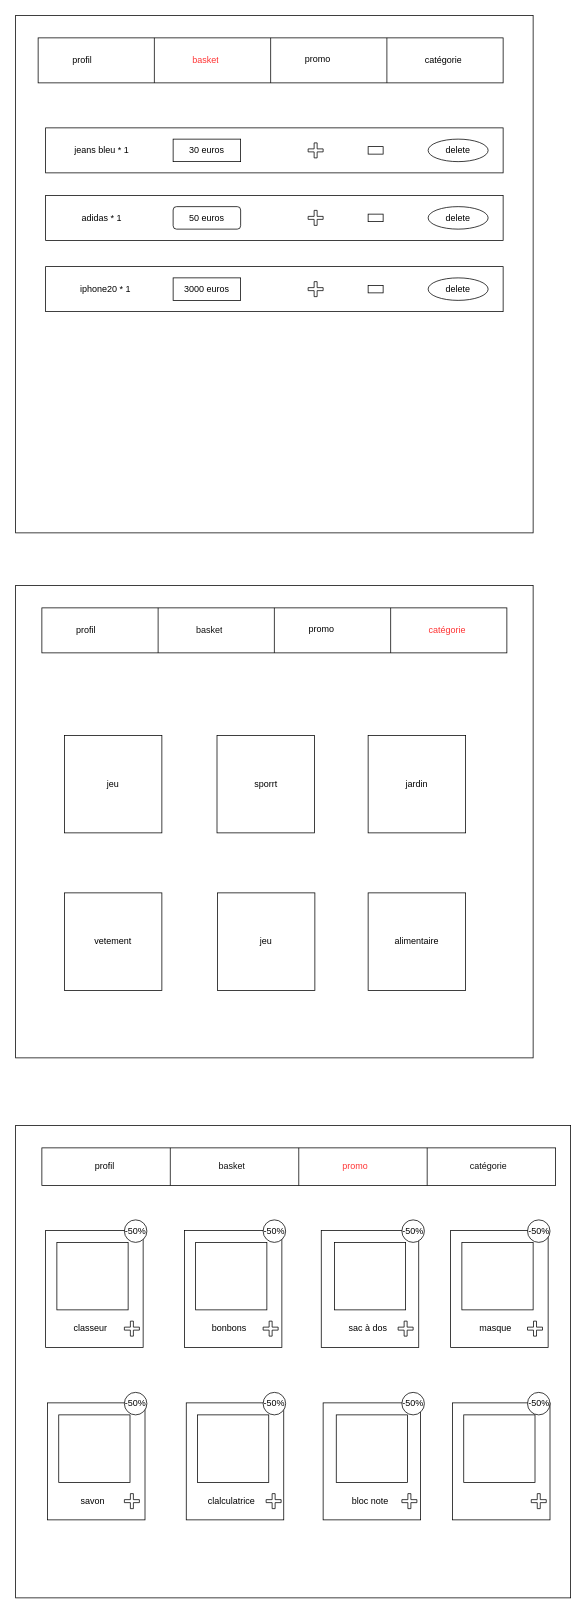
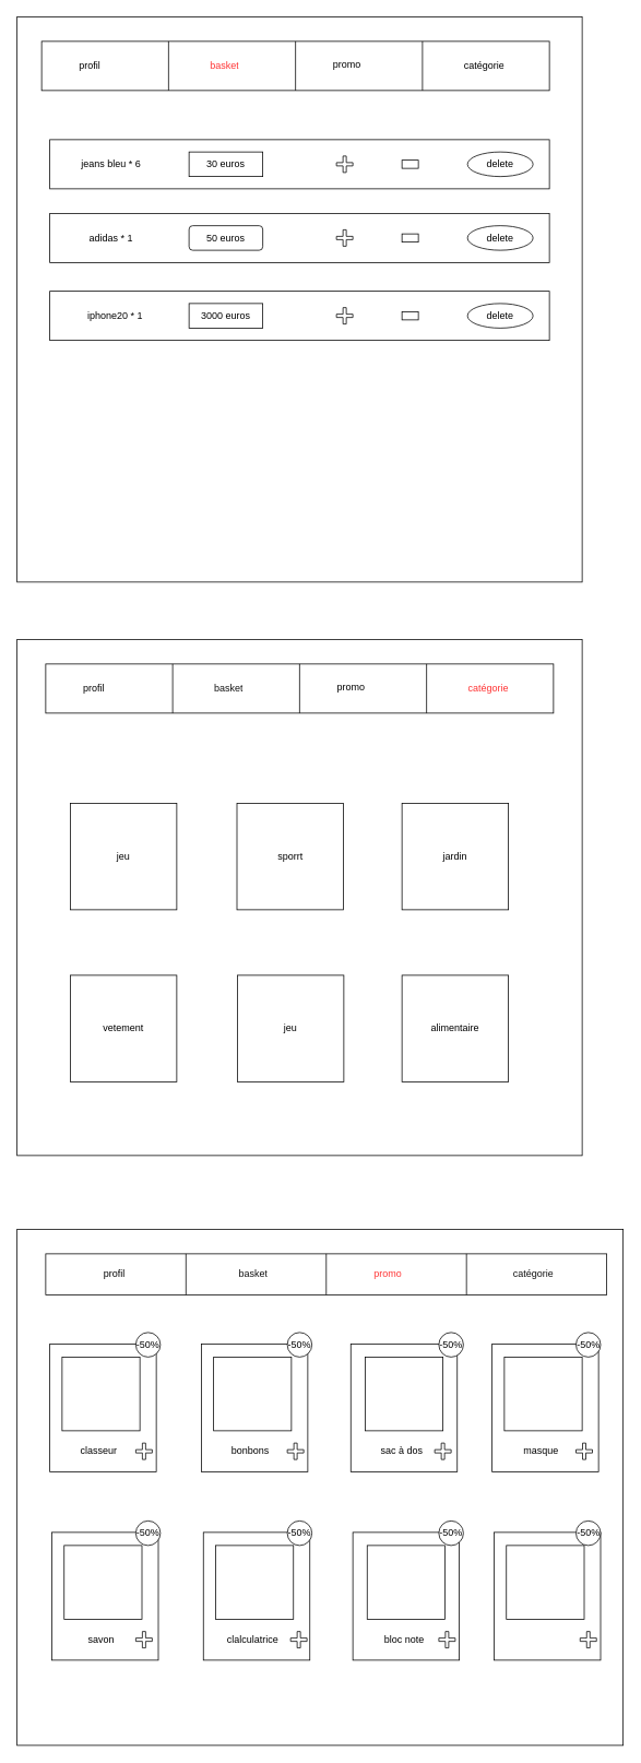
  <mxCell id="0" />
  <mxCell id="1" parent="0" />
  <mxCell id="2" value="" style="whiteSpace=wrap;html=1;aspect=fixed;" vertex="1" parent="1"><mxGeometry x="20" y="20" width="690" height="690" as="geometry" /></mxCell>
  <mxCell id="3" value="" style="rounded=0;whiteSpace=wrap;html=1;" vertex="1" parent="1"><mxGeometry x="50" y="50" width="620" height="60" as="geometry" /></mxCell>
  <mxCell id="4" value="" style="endArrow=none;html=1;rounded=0;entryX=0.25;entryY=0;entryDx=0;entryDy=0;exitX=0.25;exitY=1;exitDx=0;exitDy=0;" edge="1" parent="1" source="3" target="3"><mxGeometry width="50" height="50" relative="1" as="geometry"><mxPoint x="360" y="330" as="sourcePoint" /><mxPoint x="410" y="280" as="targetPoint" /></mxGeometry></mxCell>
  <mxCell id="5" value="" style="endArrow=none;html=1;rounded=0;entryX=0.5;entryY=0;entryDx=0;entryDy=0;" edge="1" parent="1" target="3"><mxGeometry width="50" height="50" relative="1" as="geometry"><mxPoint x="360" y="110" as="sourcePoint" /><mxPoint x="410" y="280" as="targetPoint" /></mxGeometry></mxCell>
  <mxCell id="6" value="" style="endArrow=none;html=1;rounded=0;entryX=0.75;entryY=0;entryDx=0;entryDy=0;exitX=0.75;exitY=1;exitDx=0;exitDy=0;" edge="1" parent="1" source="3" target="3"><mxGeometry width="50" height="50" relative="1" as="geometry"><mxPoint x="360" y="330" as="sourcePoint" /><mxPoint x="410" y="280" as="targetPoint" /></mxGeometry></mxCell>
  <mxCell id="7" value="profil" style="text;strokeColor=none;fillColor=none;align=left;verticalAlign=middle;spacingLeft=4;spacingRight=4;overflow=hidden;points=[[0,0.5],[1,0.5]];portConstraint=eastwest;rotatable=0;whiteSpace=wrap;html=1;" vertex="1" parent="1"><mxGeometry x="90" y="65" width="80" height="30" as="geometry" /></mxCell>
  <mxCell id="8" value="&lt;font color=&quot;#ff3333&quot;&gt;basket&lt;/font&gt;" style="text;strokeColor=none;fillColor=none;align=left;verticalAlign=middle;spacingLeft=4;spacingRight=4;overflow=hidden;points=[[0,0.5],[1,0.5]];portConstraint=eastwest;rotatable=0;whiteSpace=wrap;html=1;" vertex="1" parent="1"><mxGeometry x="250" y="62.5" width="90" height="35" as="geometry" /></mxCell>
  <mxCell id="9" value="catégorie" style="text;strokeColor=none;fillColor=none;align=left;verticalAlign=middle;spacingLeft=4;spacingRight=4;overflow=hidden;points=[[0,0.5],[1,0.5]];portConstraint=eastwest;rotatable=0;whiteSpace=wrap;html=1;" vertex="1" parent="1"><mxGeometry x="560" y="65" width="80" height="30" as="geometry" /></mxCell>
  <mxCell id="10" value="promo" style="text;strokeColor=none;fillColor=none;align=left;verticalAlign=middle;spacingLeft=4;spacingRight=4;overflow=hidden;points=[[0,0.5],[1,0.5]];portConstraint=eastwest;rotatable=0;whiteSpace=wrap;html=1;" vertex="1" parent="1"><mxGeometry x="400" y="62.5" width="80" height="30" as="geometry" /></mxCell>
  <mxCell id="11" value="" style="rounded=0;whiteSpace=wrap;html=1;" vertex="1" parent="1"><mxGeometry x="60" y="170" width="610" height="60" as="geometry" /></mxCell>
- <mxCell id="12" value="jeans bleu * 1" style="text;html=1;strokeColor=none;fillColor=none;align=center;verticalAlign=middle;whiteSpace=wrap;rounded=0;" vertex="1" parent="1"><mxGeometry x="95" y="182.5" width="80" height="35" as="geometry" /></mxCell>
+ <mxCell id="12" value="jeans bleu * 6" style="text;html=1;strokeColor=none;fillColor=none;align=center;verticalAlign=middle;whiteSpace=wrap;rounded=0;" vertex="1" parent="1"><mxGeometry x="95" y="182.5" width="80" height="35" as="geometry" /></mxCell>
  <mxCell id="13" value="" style="rounded=0;whiteSpace=wrap;html=1;" vertex="1" parent="1"><mxGeometry x="60" y="260" width="610" height="60" as="geometry" /></mxCell>
  <mxCell id="14" value="" style="rounded=0;whiteSpace=wrap;html=1;" vertex="1" parent="1"><mxGeometry x="60" y="355" width="610" height="60" as="geometry" /></mxCell>
  <mxCell id="15" value="adidas * 1" style="text;html=1;strokeColor=none;fillColor=none;align=center;verticalAlign=middle;whiteSpace=wrap;rounded=0;" vertex="1" parent="1"><mxGeometry x="105" y="275" width="60" height="30" as="geometry" /></mxCell>
  <mxCell id="16" value="iphone20 * 1" style="text;html=1;strokeColor=none;fillColor=none;align=center;verticalAlign=middle;whiteSpace=wrap;rounded=0;" vertex="1" parent="1"><mxGeometry x="105" y="370" width="70" height="30" as="geometry" /></mxCell>
  <mxCell id="17" value="delete" style="ellipse;whiteSpace=wrap;html=1;" vertex="1" parent="1"><mxGeometry x="570" y="185" width="80" height="30" as="geometry" /></mxCell>
  <mxCell id="18" value="delete" style="ellipse;whiteSpace=wrap;html=1;" vertex="1" parent="1"><mxGeometry x="570" y="275" width="80" height="30" as="geometry" /></mxCell>
  <mxCell id="19" value="delete" style="ellipse;whiteSpace=wrap;html=1;" vertex="1" parent="1"><mxGeometry x="570" y="370" width="80" height="30" as="geometry" /></mxCell>
  <mxCell id="20" value="30 euros" style="rounded=0;whiteSpace=wrap;html=1;" vertex="1" parent="1"><mxGeometry x="230" y="185" width="90" height="30" as="geometry" /></mxCell>
  <mxCell id="21" value="50 euros" style="whiteSpace=wrap;html=1;rounded=1;" vertex="1" parent="1"><mxGeometry x="230" y="275" width="90" height="30" as="geometry" /></mxCell>
  <mxCell id="22" value="3000 euros" style="rounded=0;whiteSpace=wrap;html=1;" vertex="1" parent="1"><mxGeometry x="230" y="370" width="90" height="30" as="geometry" /></mxCell>
  <mxCell id="23" value="" style="shape=cross;whiteSpace=wrap;html=1;" vertex="1" parent="1"><mxGeometry x="410" y="190" width="20" height="20" as="geometry" /></mxCell>
  <mxCell id="24" value="" style="shape=cross;whiteSpace=wrap;html=1;" vertex="1" parent="1"><mxGeometry x="410" y="280" width="20" height="20" as="geometry" /></mxCell>
  <mxCell id="25" value="" style="shape=cross;whiteSpace=wrap;html=1;" vertex="1" parent="1"><mxGeometry x="410" y="375" width="20" height="20" as="geometry" /></mxCell>
  <mxCell id="26" value="" style="rounded=0;whiteSpace=wrap;html=1;" vertex="1" parent="1"><mxGeometry x="490" y="195" width="20" height="10" as="geometry" /></mxCell>
  <mxCell id="27" value="" style="rounded=0;whiteSpace=wrap;html=1;" vertex="1" parent="1"><mxGeometry x="490" y="285" width="20" height="10" as="geometry" /></mxCell>
  <mxCell id="28" value="" style="rounded=0;whiteSpace=wrap;html=1;" vertex="1" parent="1"><mxGeometry x="490" y="380" width="20" height="10" as="geometry" /></mxCell>
  <mxCell id="29" value="" style="rounded=0;whiteSpace=wrap;html=1;" vertex="1" parent="1"><mxGeometry x="20" y="780" width="690" height="630" as="geometry" /></mxCell>
  <mxCell id="30" value="" style="rounded=0;whiteSpace=wrap;html=1;" vertex="1" parent="1"><mxGeometry x="55" y="810" width="620" height="60" as="geometry" /></mxCell>
  <mxCell id="31" value="" style="endArrow=none;html=1;rounded=0;entryX=0.25;entryY=0;entryDx=0;entryDy=0;exitX=0.25;exitY=1;exitDx=0;exitDy=0;" edge="1" parent="1" source="30" target="30"><mxGeometry width="50" height="50" relative="1" as="geometry"><mxPoint x="365" y="1090" as="sourcePoint" /><mxPoint x="415" y="1040" as="targetPoint" /></mxGeometry></mxCell>
  <mxCell id="32" value="" style="endArrow=none;html=1;rounded=0;entryX=0.5;entryY=0;entryDx=0;entryDy=0;" edge="1" parent="1" target="30"><mxGeometry width="50" height="50" relative="1" as="geometry"><mxPoint x="365" y="870" as="sourcePoint" /><mxPoint x="415" y="1040" as="targetPoint" /></mxGeometry></mxCell>
  <mxCell id="33" value="" style="endArrow=none;html=1;rounded=0;entryX=0.75;entryY=0;entryDx=0;entryDy=0;exitX=0.75;exitY=1;exitDx=0;exitDy=0;" edge="1" parent="1" source="30" target="30"><mxGeometry width="50" height="50" relative="1" as="geometry"><mxPoint x="365" y="1090" as="sourcePoint" /><mxPoint x="415" y="1040" as="targetPoint" /></mxGeometry></mxCell>
  <mxCell id="34" value="profil" style="text;strokeColor=none;fillColor=none;align=left;verticalAlign=middle;spacingLeft=4;spacingRight=4;overflow=hidden;points=[[0,0.5],[1,0.5]];portConstraint=eastwest;rotatable=0;whiteSpace=wrap;html=1;" vertex="1" parent="1"><mxGeometry x="95" y="825" width="80" height="30" as="geometry" /></mxCell>
  <mxCell id="35" value="&lt;font&gt;basket&lt;/font&gt;" style="text;strokeColor=none;fillColor=none;align=left;verticalAlign=middle;spacingLeft=4;spacingRight=4;overflow=hidden;points=[[0,0.5],[1,0.5]];portConstraint=eastwest;rotatable=0;whiteSpace=wrap;html=1;fontColor=#121212;" vertex="1" parent="1"><mxGeometry x="255" y="822.5" width="90" height="35" as="geometry" /></mxCell>
  <mxCell id="36" value="&lt;font color=&quot;#ff3333&quot;&gt;catégorie&lt;/font&gt;" style="text;strokeColor=none;fillColor=none;align=left;verticalAlign=middle;spacingLeft=4;spacingRight=4;overflow=hidden;points=[[0,0.5],[1,0.5]];portConstraint=eastwest;rotatable=0;whiteSpace=wrap;html=1;" vertex="1" parent="1"><mxGeometry x="565" y="825" width="80" height="30" as="geometry" /></mxCell>
  <mxCell id="37" value="promo" style="text;strokeColor=none;fillColor=none;align=left;verticalAlign=middle;spacingLeft=4;spacingRight=4;overflow=hidden;points=[[0,0.5],[1,0.5]];portConstraint=eastwest;rotatable=0;whiteSpace=wrap;html=1;" vertex="1" parent="1"><mxGeometry x="405" y="822.5" width="80" height="30" as="geometry" /></mxCell>
  <mxCell id="38" value="jeu" style="whiteSpace=wrap;html=1;aspect=fixed;" vertex="1" parent="1"><mxGeometry x="85" y="980" width="130" height="130" as="geometry" /></mxCell>
  <mxCell id="39" value="sporrt" style="whiteSpace=wrap;html=1;aspect=fixed;" vertex="1" parent="1"><mxGeometry x="288.5" y="980" width="130" height="130" as="geometry" /></mxCell>
  <mxCell id="40" value="jardin" style="whiteSpace=wrap;html=1;aspect=fixed;" vertex="1" parent="1"><mxGeometry x="490" y="980" width="130" height="130" as="geometry" /></mxCell>
  <mxCell id="41" value="vetement" style="whiteSpace=wrap;html=1;aspect=fixed;" vertex="1" parent="1"><mxGeometry x="85" y="1190" width="130" height="130" as="geometry" /></mxCell>
  <mxCell id="42" value="jeu" style="whiteSpace=wrap;html=1;aspect=fixed;" vertex="1" parent="1"><mxGeometry x="289" y="1190" width="130" height="130" as="geometry" /></mxCell>
  <mxCell id="43" value="alimentaire" style="whiteSpace=wrap;html=1;aspect=fixed;" vertex="1" parent="1"><mxGeometry x="490" y="1190" width="130" height="130" as="geometry" /></mxCell>
  <mxCell id="44" value="" style="rounded=0;whiteSpace=wrap;html=1;" vertex="1" parent="1"><mxGeometry x="20" y="1500" width="740" height="630" as="geometry" /></mxCell>
  <mxCell id="45" value="" style="rounded=0;whiteSpace=wrap;html=1;" vertex="1" parent="1"><mxGeometry x="55" y="1530" width="685" height="50" as="geometry" /></mxCell>
  <mxCell id="46" value="" style="endArrow=none;html=1;rounded=0;entryX=0.25;entryY=0;entryDx=0;entryDy=0;exitX=0.25;exitY=1;exitDx=0;exitDy=0;" edge="1" parent="1" source="45" target="45"><mxGeometry width="50" height="50" relative="1" as="geometry"><mxPoint x="365" y="1810" as="sourcePoint" /><mxPoint x="415" y="1760" as="targetPoint" /></mxGeometry></mxCell>
  <mxCell id="47" value="" style="endArrow=none;html=1;rounded=0;entryX=0.5;entryY=0;entryDx=0;entryDy=0;exitX=0.5;exitY=1;exitDx=0;exitDy=0;" edge="1" parent="1" target="45" source="45"><mxGeometry width="50" height="50" relative="1" as="geometry"><mxPoint x="365" y="1590" as="sourcePoint" /><mxPoint x="415" y="1760" as="targetPoint" /></mxGeometry></mxCell>
  <mxCell id="48" value="" style="endArrow=none;html=1;rounded=0;entryX=0.75;entryY=0;entryDx=0;entryDy=0;exitX=0.75;exitY=1;exitDx=0;exitDy=0;" edge="1" parent="1" source="45" target="45"><mxGeometry width="50" height="50" relative="1" as="geometry"><mxPoint x="365" y="1810" as="sourcePoint" /><mxPoint x="415" y="1760" as="targetPoint" /></mxGeometry></mxCell>
  <mxCell id="49" value="profil" style="text;strokeColor=none;fillColor=none;align=left;verticalAlign=middle;spacingLeft=4;spacingRight=4;overflow=hidden;points=[[0,0.5],[1,0.5]];portConstraint=eastwest;rotatable=0;whiteSpace=wrap;html=1;" vertex="1" parent="1"><mxGeometry x="120" y="1540" width="80" height="30" as="geometry" /></mxCell>
  <mxCell id="50" value="&lt;font&gt;basket&lt;/font&gt;" style="text;strokeColor=none;fillColor=none;align=left;verticalAlign=middle;spacingLeft=4;spacingRight=4;overflow=hidden;points=[[0,0.5],[1,0.5]];portConstraint=eastwest;rotatable=0;whiteSpace=wrap;html=1;fontColor=#121212;" vertex="1" parent="1"><mxGeometry x="285" y="1537.5" width="90" height="35" as="geometry" /></mxCell>
  <mxCell id="51" value="&lt;font&gt;catégorie&lt;/font&gt;" style="text;strokeColor=none;fillColor=none;align=left;verticalAlign=middle;spacingLeft=4;spacingRight=4;overflow=hidden;points=[[0,0.5],[1,0.5]];portConstraint=eastwest;rotatable=0;whiteSpace=wrap;html=1;fontColor=#121212;" vertex="1" parent="1"><mxGeometry x="620" y="1540" width="80" height="30" as="geometry" /></mxCell>
  <mxCell id="52" value="&lt;font color=&quot;#ff3333&quot;&gt;promo&lt;/font&gt;" style="text;strokeColor=none;fillColor=none;align=left;verticalAlign=middle;spacingLeft=4;spacingRight=4;overflow=hidden;points=[[0,0.5],[1,0.5]];portConstraint=eastwest;rotatable=0;whiteSpace=wrap;html=1;" vertex="1" parent="1"><mxGeometry x="450" y="1540" width="80" height="30" as="geometry" /></mxCell>
  <mxCell id="53" value="" style="rounded=0;whiteSpace=wrap;html=1;" vertex="1" parent="1"><mxGeometry x="60" y="1640" width="130" height="156" as="geometry" /></mxCell>
  <mxCell id="54" value="" style="rounded=0;whiteSpace=wrap;html=1;" vertex="1" parent="1"><mxGeometry x="75" y="1656" width="95" height="90" as="geometry" /></mxCell>
  <mxCell id="55" value="classeur" style="text;html=1;strokeColor=none;fillColor=none;align=center;verticalAlign=middle;whiteSpace=wrap;rounded=0;" vertex="1" parent="1"><mxGeometry x="90" y="1756" width="60" height="30" as="geometry" /></mxCell>
  <mxCell id="56" value="" style="rounded=0;whiteSpace=wrap;html=1;" vertex="1" parent="1"><mxGeometry x="245" y="1640" width="130" height="156" as="geometry" /></mxCell>
  <mxCell id="57" value="" style="rounded=0;whiteSpace=wrap;html=1;" vertex="1" parent="1"><mxGeometry x="260" y="1656" width="95" height="90" as="geometry" /></mxCell>
  <mxCell id="58" value="bonbons" style="text;html=1;strokeColor=none;fillColor=none;align=center;verticalAlign=middle;whiteSpace=wrap;rounded=0;" vertex="1" parent="1"><mxGeometry x="275" y="1756" width="60" height="30" as="geometry" /></mxCell>
  <mxCell id="59" value="" style="rounded=0;whiteSpace=wrap;html=1;" vertex="1" parent="1"><mxGeometry x="427.5" y="1640" width="130" height="156" as="geometry" /></mxCell>
  <mxCell id="60" value="" style="rounded=0;whiteSpace=wrap;html=1;" vertex="1" parent="1"><mxGeometry x="445" y="1656" width="95" height="90" as="geometry" /></mxCell>
  <mxCell id="61" value="sac à dos" style="text;html=1;strokeColor=none;fillColor=none;align=center;verticalAlign=middle;whiteSpace=wrap;rounded=0;" vertex="1" parent="1"><mxGeometry x="460" y="1756" width="60" height="30" as="geometry" /></mxCell>
  <mxCell id="62" value="" style="rounded=0;whiteSpace=wrap;html=1;" vertex="1" parent="1"><mxGeometry x="600" y="1640" width="130" height="156" as="geometry" /></mxCell>
  <mxCell id="63" value="" style="rounded=0;whiteSpace=wrap;html=1;" vertex="1" parent="1"><mxGeometry x="615" y="1656" width="95" height="90" as="geometry" /></mxCell>
  <mxCell id="64" value="masque" style="text;html=1;strokeColor=none;fillColor=none;align=center;verticalAlign=middle;whiteSpace=wrap;rounded=0;" vertex="1" parent="1"><mxGeometry x="630" y="1756" width="60" height="30" as="geometry" /></mxCell>
  <mxCell id="65" value="" style="rounded=0;whiteSpace=wrap;html=1;" vertex="1" parent="1"><mxGeometry x="62.5" y="1870" width="130" height="156" as="geometry" /></mxCell>
  <mxCell id="66" value="" style="rounded=0;whiteSpace=wrap;html=1;" vertex="1" parent="1"><mxGeometry x="77.5" y="1886" width="95" height="90" as="geometry" /></mxCell>
  <mxCell id="67" value="savon" style="text;html=1;strokeColor=none;fillColor=none;align=center;verticalAlign=middle;whiteSpace=wrap;rounded=0;" vertex="1" parent="1"><mxGeometry x="92.5" y="1986" width="60" height="30" as="geometry" /></mxCell>
  <mxCell id="68" value="" style="rounded=0;whiteSpace=wrap;html=1;" vertex="1" parent="1"><mxGeometry x="247.5" y="1870" width="130" height="156" as="geometry" /></mxCell>
  <mxCell id="69" value="" style="rounded=0;whiteSpace=wrap;html=1;" vertex="1" parent="1"><mxGeometry x="262.5" y="1886" width="95" height="90" as="geometry" /></mxCell>
  <mxCell id="70" value="clalculatrice" style="text;html=1;strokeColor=none;fillColor=none;align=center;verticalAlign=middle;whiteSpace=wrap;rounded=0;" vertex="1" parent="1"><mxGeometry x="277.5" y="1986" width="60" height="30" as="geometry" /></mxCell>
  <mxCell id="71" value="" style="rounded=0;whiteSpace=wrap;html=1;" vertex="1" parent="1"><mxGeometry x="430" y="1870" width="130" height="156" as="geometry" /></mxCell>
  <mxCell id="72" value="" style="rounded=0;whiteSpace=wrap;html=1;" vertex="1" parent="1"><mxGeometry x="447.5" y="1886" width="95" height="90" as="geometry" /></mxCell>
  <mxCell id="73" value="bloc note" style="text;html=1;strokeColor=none;fillColor=none;align=center;verticalAlign=middle;whiteSpace=wrap;rounded=0;" vertex="1" parent="1"><mxGeometry x="462.5" y="1986" width="60" height="30" as="geometry" /></mxCell>
  <mxCell id="74" value="" style="rounded=0;whiteSpace=wrap;html=1;" vertex="1" parent="1"><mxGeometry x="602.5" y="1870" width="130" height="156" as="geometry" /></mxCell>
  <mxCell id="75" value="" style="rounded=0;whiteSpace=wrap;html=1;" vertex="1" parent="1"><mxGeometry x="617.5" y="1886" width="95" height="90" as="geometry" /></mxCell>
  <mxCell id="76" value="-50%" style="ellipse;whiteSpace=wrap;html=1;aspect=fixed;" vertex="1" parent="1"><mxGeometry x="165" y="1626" width="30" height="30" as="geometry" /></mxCell>
  <mxCell id="77" value="-50%" style="ellipse;whiteSpace=wrap;html=1;aspect=fixed;" vertex="1" parent="1"><mxGeometry x="350" y="1626" width="30" height="30" as="geometry" /></mxCell>
  <mxCell id="78" value="-50%" style="ellipse;whiteSpace=wrap;html=1;aspect=fixed;" vertex="1" parent="1"><mxGeometry x="535" y="1626" width="30" height="30" as="geometry" /></mxCell>
  <mxCell id="79" value="-50%" style="ellipse;whiteSpace=wrap;html=1;aspect=fixed;" vertex="1" parent="1"><mxGeometry x="702.5" y="1626" width="30" height="30" as="geometry" /></mxCell>
  <mxCell id="80" value="-50%" style="ellipse;whiteSpace=wrap;html=1;aspect=fixed;" vertex="1" parent="1"><mxGeometry x="165" y="1856" width="30" height="30" as="geometry" /></mxCell>
  <mxCell id="81" value="-50%" style="ellipse;whiteSpace=wrap;html=1;aspect=fixed;" vertex="1" parent="1"><mxGeometry x="350" y="1856" width="30" height="30" as="geometry" /></mxCell>
  <mxCell id="82" value="-50%" style="ellipse;whiteSpace=wrap;html=1;aspect=fixed;" vertex="1" parent="1"><mxGeometry x="535" y="1856" width="30" height="30" as="geometry" /></mxCell>
  <mxCell id="83" value="-50%" style="ellipse;whiteSpace=wrap;html=1;aspect=fixed;" vertex="1" parent="1"><mxGeometry x="702.5" y="1856" width="30" height="30" as="geometry" /></mxCell>
  <mxCell id="84" value="" style="shape=cross;whiteSpace=wrap;html=1;" vertex="1" parent="1"><mxGeometry x="165" y="1761" width="20" height="20" as="geometry" /></mxCell>
  <mxCell id="85" value="" style="shape=cross;whiteSpace=wrap;html=1;" vertex="1" parent="1"><mxGeometry x="350" y="1761" width="20" height="20" as="geometry" /></mxCell>
  <mxCell id="86" value="" style="shape=cross;whiteSpace=wrap;html=1;" vertex="1" parent="1"><mxGeometry x="530" y="1761" width="20" height="20" as="geometry" /></mxCell>
  <mxCell id="87" value="" style="shape=cross;whiteSpace=wrap;html=1;" vertex="1" parent="1"><mxGeometry x="702.5" y="1761" width="20" height="20" as="geometry" /></mxCell>
  <mxCell id="88" value="" style="shape=cross;whiteSpace=wrap;html=1;" vertex="1" parent="1"><mxGeometry x="165" y="1991" width="20" height="20" as="geometry" /></mxCell>
  <mxCell id="89" value="" style="shape=cross;whiteSpace=wrap;html=1;" vertex="1" parent="1"><mxGeometry x="354" y="1991" width="20" height="20" as="geometry" /></mxCell>
  <mxCell id="90" value="" style="shape=cross;whiteSpace=wrap;html=1;" vertex="1" parent="1"><mxGeometry x="535" y="1991" width="20" height="20" as="geometry" /></mxCell>
  <mxCell id="91" value="" style="shape=cross;whiteSpace=wrap;html=1;" vertex="1" parent="1"><mxGeometry x="707.5" y="1991" width="20" height="20" as="geometry" /></mxCell>
